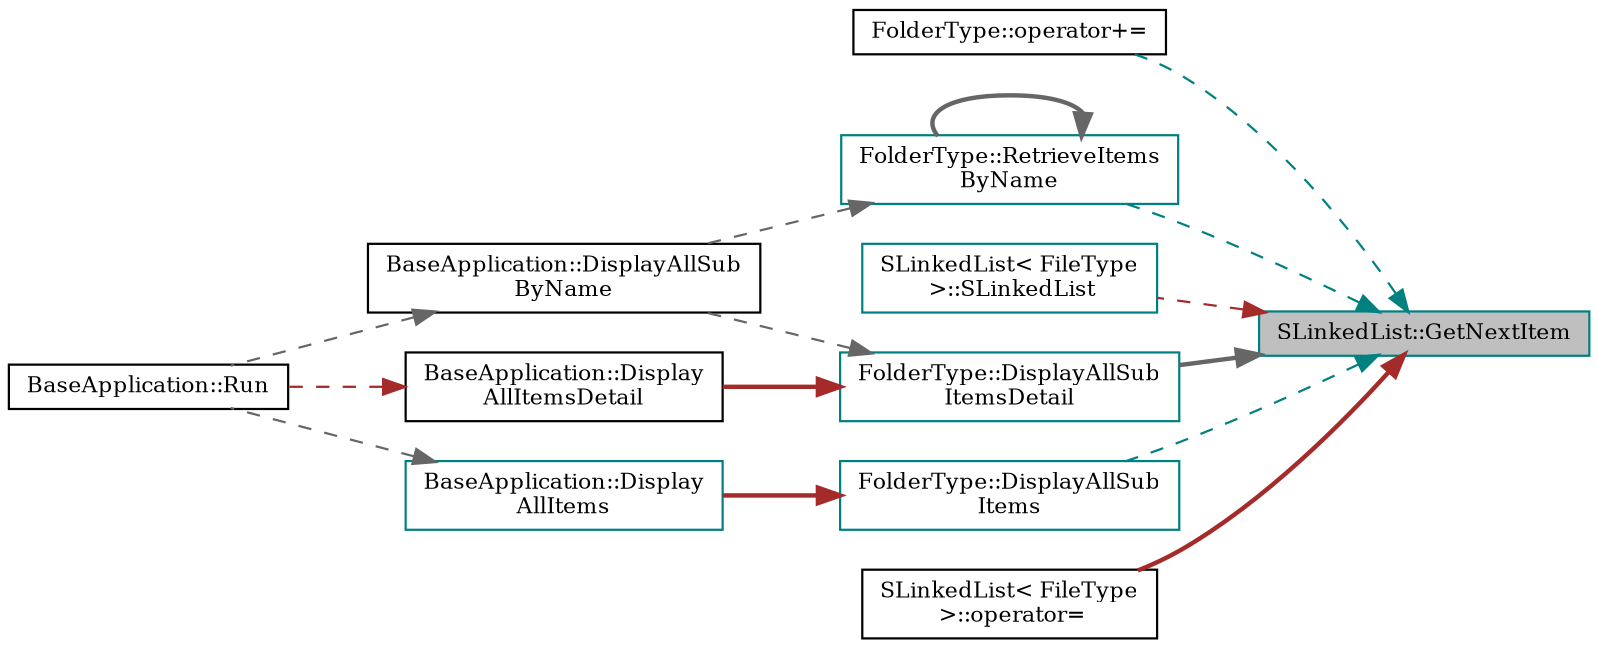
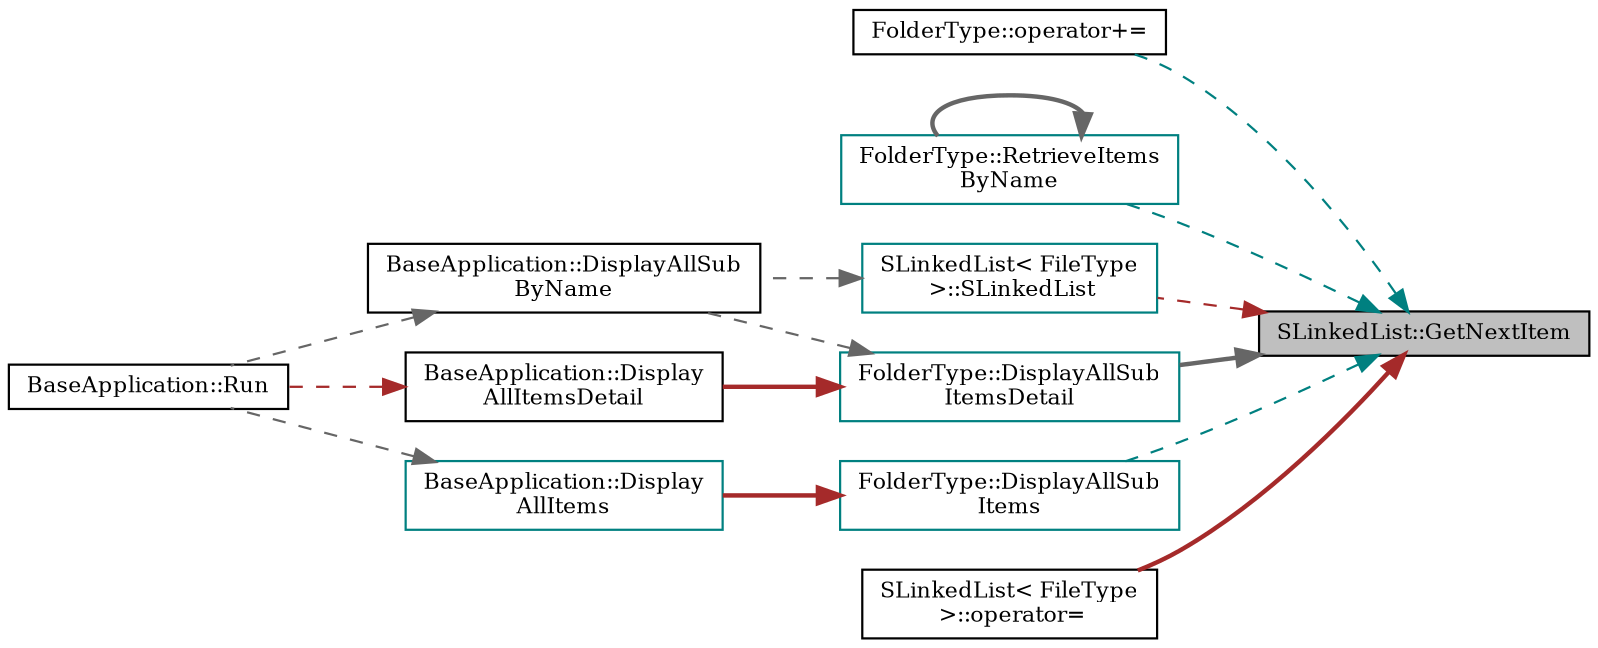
  digraph {
    fontname="DejaVu Serif"
    rankdir=RL
    node [color=teal fillcolor=white fontname="DejaVu Serif" fontsize=10 shape=record style=filled]
    edge [color=gray40 dir=back fontname="DejaVu Serif" fontsize=10 labelfontname=Helvetica labelfontsize=10 style=dashed]
-   n1 [fillcolor=grey75 fontcolor=black height=0.2 label="SLinkedList::GetNextItem" width=0.4]
+   n1 [color=black fillcolor=grey75 fontcolor=black height=0.2 label="SLinkedList::GetNextItem" width=0.4]
    n2 [color=black height=0.2 label="FolderType::operator+=" width=0.4]
    n3 [height=0.2 label="FolderType::RetrieveItems\lByName" width=0.4]
    n4 [height=0.2 label="FolderType::DisplayAllSub\lItems" width=0.4]
    n5 [height=0.2 label="FolderType::DisplayAllSub\lItemsDetail" width=0.4]
    n6 [height=0.2 label="SLinkedList\< FileType\l \>::SLinkedList" width=0.4]
    n7 [color=black height=0.2 label="SLinkedList\< FileType\l \>::operator=" width=0.4]
    n8 [color=black height=0.2 label="BaseApplication::DisplayAllSub\lByName" width=0.4]
    n9 [height=0.2 label="BaseApplication::Display\lAllItems" width=0.4]
    n10 [color=black height=0.2 label="BaseApplication::Display\lAllItemsDetail" width=0.4]
    n11 [color=black height=0.2 label="BaseApplication::Run" width=0.4]
    n1 -> n2 [color=teal]
    n1 -> n3 [color=teal]
    n1 -> n4 [color=teal]
    n1 -> n5 [style=bold]
    n1 -> n6 [color=brown]
    n1 -> n7 [color=brown style=bold]
    n3 -> n3 [style=bold]
-   n3 -> n8
+   n6 -> n8
    n4 -> n9 [color=brown style=bold]
    n5 -> n8
    n5 -> n10 [color=brown style=bold]
    n8 -> n11
    n9 -> n11
    n10 -> n11 [color=brown]
  }
